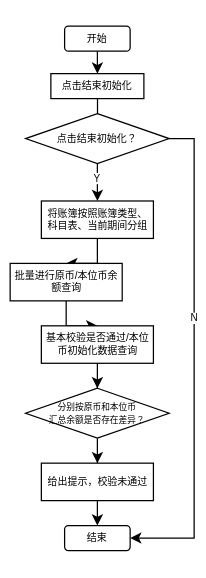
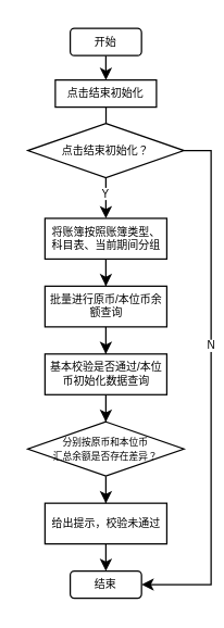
  <mxCell id="0" />
  <mxCell id="1" parent="0" />
  <mxCell id="2" style="edgeStyle=orthogonalEdgeStyle;rounded=0;orthogonalLoop=1;jettySize=auto;html=1;exitX=0.5;exitY=1;exitDx=0;exitDy=0;entryX=0.5;entryY=0;entryDx=0;entryDy=0;" edge="1" parent="1" source="3" target="5"><mxGeometry relative="1" as="geometry" /></mxCell>
  <mxCell id="3" value="开始" style="rounded=1;html=1;fontSize=8;whiteSpace=wrap;" vertex="1" parent="1"><mxGeometry x="51.25" y="20" width="52.5" height="20" as="geometry" /></mxCell>
  <mxCell id="4" style="edgeStyle=orthogonalEdgeStyle;rounded=0;orthogonalLoop=1;jettySize=auto;html=1;entryX=0.5;entryY=0;entryDx=0;entryDy=0;fontSize=8;" edge="1" parent="1" source="5" target="10"><mxGeometry relative="1" as="geometry" /></mxCell>
  <mxCell id="5" value="点击结束初始化" style="rounded=0;html=1;fontSize=8;whiteSpace=wrap;" vertex="1" parent="1"><mxGeometry x="40.25" y="58" width="74.5" height="20" as="geometry" /></mxCell>
  <mxCell id="6" value="" style="edgeStyle=orthogonalEdgeStyle;shape=connector;rounded=0;orthogonalLoop=1;jettySize=auto;html=1;strokeColor=default;align=center;verticalAlign=middle;fontFamily=Helvetica;fontSize=8;fontColor=default;labelBackgroundColor=default;endArrow=classic;" edge="1" parent="1" source="10" target="12"><mxGeometry relative="1" as="geometry" /></mxCell>
  <mxCell id="7" value="Y" style="edgeLabel;html=1;align=center;verticalAlign=middle;resizable=0;points=[];fontFamily=Helvetica;fontSize=8;fontColor=default;labelBackgroundColor=default;" vertex="1" connectable="0" parent="6"><mxGeometry x="0.14" y="1" relative="1" as="geometry"><mxPoint as="offset" /></mxGeometry></mxCell>
  <mxCell id="8" style="edgeStyle=orthogonalEdgeStyle;shape=connector;rounded=0;orthogonalLoop=1;jettySize=auto;html=1;exitX=1;exitY=0.5;exitDx=0;exitDy=0;entryX=1;entryY=0.5;entryDx=0;entryDy=0;strokeColor=default;align=center;verticalAlign=middle;fontFamily=Helvetica;fontSize=8;fontColor=default;labelBackgroundColor=default;endArrow=classic;" edge="1" parent="1" source="10" target="21"><mxGeometry relative="1" as="geometry" /></mxCell>
  <mxCell id="9" value="N" style="edgeLabel;html=1;align=center;verticalAlign=middle;resizable=0;points=[];rounded=0;shadow=0;glass=0;strokeColor=default;fontFamily=Helvetica;fontSize=8;fontColor=default;fillColor=default;" vertex="1" connectable="0" parent="8"><mxGeometry x="-0.167" y="-1" relative="1" as="geometry"><mxPoint as="offset" /></mxGeometry></mxCell>
  <mxCell id="10" value="点击结束初始化？" style="rhombus;html=1;fontSize=8;whiteSpace=wrap;" vertex="1" parent="1"><mxGeometry x="20" y="90" width="115" height="40" as="geometry" /></mxCell>
  <mxCell id="11" value="" style="edgeStyle=orthogonalEdgeStyle;shape=connector;rounded=0;orthogonalLoop=1;jettySize=auto;html=1;strokeColor=default;align=center;verticalAlign=middle;fontFamily=Helvetica;fontSize=8;fontColor=default;labelBackgroundColor=default;endArrow=classic;" edge="1" parent="1" source="12" target="14"><mxGeometry relative="1" as="geometry" /></mxCell>
  <mxCell id="12" value="将账簿按照账簿类型、&lt;div&gt;科目表、当前期间分组&lt;/div&gt;" style="rounded=0;html=1;fontSize=8;whiteSpace=wrap;glass=0;shadow=0;metaEdit=0;" vertex="1" parent="1"><mxGeometry x="32.63" y="160" width="89.75" height="30" as="geometry" /></mxCell>
  <mxCell id="13" value="" style="edgeStyle=orthogonalEdgeStyle;shape=connector;rounded=0;orthogonalLoop=1;jettySize=auto;html=1;strokeColor=default;align=center;verticalAlign=middle;fontFamily=Helvetica;fontSize=8;fontColor=default;labelBackgroundColor=default;endArrow=classic;" edge="1" parent="1" source="14" target="16"><mxGeometry relative="1" as="geometry" /></mxCell>
- <mxCell id="14" value="批量进行原币/本位币余额查询" style="rounded=0;html=1;fontSize=8;whiteSpace=wrap;glass=0;shadow=0;metaEdit=0;" vertex="1" parent="1"><mxGeometry x="7.63" y="210" width="89.75" height="30" as="geometry" /></mxCell>
+ <mxCell id="14" value="批量进行原币/本位币余额查询" style="rounded=0;html=1;fontSize=8;whiteSpace=wrap;glass=0;shadow=0;metaEdit=0;" vertex="1" parent="1"><mxGeometry x="32.63" y="210" width="89.75" height="30" as="geometry" /></mxCell>
  <mxCell id="15" value="" style="edgeStyle=orthogonalEdgeStyle;shape=connector;rounded=0;orthogonalLoop=1;jettySize=auto;html=1;strokeColor=default;align=center;verticalAlign=middle;fontFamily=Helvetica;fontSize=8;fontColor=default;labelBackgroundColor=default;endArrow=classic;" edge="1" parent="1" source="16" target="18"><mxGeometry relative="1" as="geometry" /></mxCell>
  <mxCell id="16" value="基本校验是否通过/本位币初始化数据查询" style="rounded=0;html=1;fontSize=8;whiteSpace=wrap;glass=0;shadow=0;metaEdit=0;" vertex="1" parent="1"><mxGeometry x="32.63" y="260" width="89.75" height="30" as="geometry" /></mxCell>
  <mxCell id="17" value="" style="edgeStyle=orthogonalEdgeStyle;shape=connector;rounded=0;orthogonalLoop=1;jettySize=auto;html=1;strokeColor=default;align=center;verticalAlign=middle;fontFamily=Helvetica;fontSize=8;fontColor=default;labelBackgroundColor=default;endArrow=classic;" edge="1" parent="1" source="18" target="20"><mxGeometry relative="1" as="geometry" /></mxCell>
  <mxCell id="18" value="&lt;font style=&quot;font-size: 7px;&quot;&gt;分别按原币和本位币&lt;/font&gt;&lt;div&gt;&lt;font style=&quot;font-size: 7px;&quot;&gt;汇总余额是否存在差异？&lt;/font&gt;&lt;/div&gt;" style="rhombus;html=1;fontSize=8;whiteSpace=wrap;" vertex="1" parent="1"><mxGeometry x="20" y="310" width="115" height="40" as="geometry" /></mxCell>
  <mxCell id="19" style="edgeStyle=orthogonalEdgeStyle;shape=connector;rounded=0;orthogonalLoop=1;jettySize=auto;html=1;exitX=0.5;exitY=1;exitDx=0;exitDy=0;entryX=0.5;entryY=0;entryDx=0;entryDy=0;strokeColor=default;align=center;verticalAlign=middle;fontFamily=Helvetica;fontSize=8;fontColor=default;labelBackgroundColor=default;endArrow=classic;" edge="1" parent="1" source="20" target="21"><mxGeometry relative="1" as="geometry" /></mxCell>
  <mxCell id="20" value="给出提示，校验未通过" style="rounded=0;html=1;fontSize=8;whiteSpace=wrap;glass=0;shadow=0;metaEdit=0;" vertex="1" parent="1"><mxGeometry x="32.63" y="370" width="89.75" height="30" as="geometry" /></mxCell>
  <mxCell id="21" value="结束" style="rounded=1;html=1;fontSize=8;whiteSpace=wrap;" vertex="1" parent="1"><mxGeometry x="51.25" y="420" width="52.5" height="20" as="geometry" /></mxCell>
